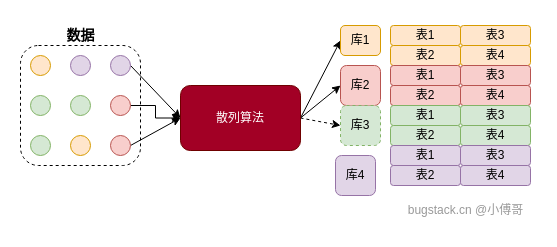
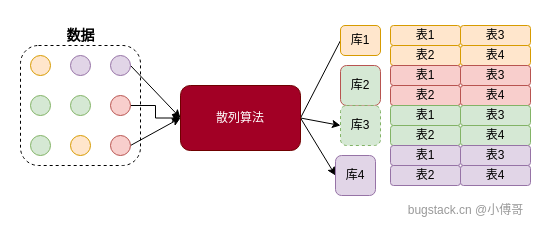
  <mxCell id="0" />
  <mxCell id="1" parent="0" />
  <mxCell id="2" value="" style="ellipse;whiteSpace=wrap;html=1;aspect=fixed;fillColor=#ffe6cc;strokeColor=#d79b00;" vertex="1" parent="1"><mxGeometry x="30" y="55" width="20" height="20" as="geometry" /></mxCell>
  <mxCell id="3" value="" style="ellipse;whiteSpace=wrap;html=1;aspect=fixed;fillColor=#e1d5e7;strokeColor=#9673a6;" vertex="1" parent="1"><mxGeometry x="70" y="55" width="20" height="20" as="geometry" /></mxCell>
  <mxCell id="4" style="rounded=0;orthogonalLoop=1;jettySize=auto;html=1;exitX=1;exitY=0.5;exitDx=0;exitDy=0;entryX=0;entryY=0.5;entryDx=0;entryDy=0;" edge="1" parent="1" source="5" target="18"><mxGeometry relative="1" as="geometry" /></mxCell>
  <mxCell id="5" value="" style="ellipse;whiteSpace=wrap;html=1;aspect=fixed;fillColor=#e1d5e7;strokeColor=#9673a6;" vertex="1" parent="1"><mxGeometry x="110" y="55" width="20" height="20" as="geometry" /></mxCell>
  <mxCell id="6" value="" style="ellipse;whiteSpace=wrap;html=1;aspect=fixed;fillColor=#d5e8d4;strokeColor=#82b366;" vertex="1" parent="1"><mxGeometry x="30" y="95" width="20" height="20" as="geometry" /></mxCell>
  <mxCell id="7" value="" style="ellipse;whiteSpace=wrap;html=1;aspect=fixed;fillColor=#d5e8d4;strokeColor=#82b366;" vertex="1" parent="1"><mxGeometry x="70" y="95" width="20" height="20" as="geometry" /></mxCell>
  <mxCell id="8" style="edgeStyle=orthogonalEdgeStyle;rounded=0;orthogonalLoop=1;jettySize=auto;html=1;exitX=1;exitY=0.5;exitDx=0;exitDy=0;entryX=0;entryY=0.5;entryDx=0;entryDy=0;" edge="1" parent="1" source="9" target="18"><mxGeometry relative="1" as="geometry" /></mxCell>
  <mxCell id="9" value="" style="ellipse;whiteSpace=wrap;html=1;aspect=fixed;fillColor=#f8cecc;strokeColor=#b85450;" vertex="1" parent="1"><mxGeometry x="110" y="95" width="20" height="20" as="geometry" /></mxCell>
  <mxCell id="10" value="" style="ellipse;whiteSpace=wrap;html=1;aspect=fixed;fillColor=#d5e8d4;strokeColor=#82b366;" vertex="1" parent="1"><mxGeometry x="30" y="135" width="20" height="20" as="geometry" /></mxCell>
  <mxCell id="11" value="" style="ellipse;whiteSpace=wrap;html=1;aspect=fixed;fillColor=#ffe6cc;strokeColor=#d79b00;" vertex="1" parent="1"><mxGeometry x="70" y="135" width="20" height="20" as="geometry" /></mxCell>
  <mxCell id="12" style="edgeStyle=none;rounded=0;orthogonalLoop=1;jettySize=auto;html=1;exitX=1;exitY=0.5;exitDx=0;exitDy=0;entryX=0;entryY=0.5;entryDx=0;entryDy=0;" edge="1" parent="1" source="13" target="18"><mxGeometry relative="1" as="geometry" /></mxCell>
  <mxCell id="13" value="" style="ellipse;whiteSpace=wrap;html=1;aspect=fixed;fillColor=#f8cecc;strokeColor=#b85450;" vertex="1" parent="1"><mxGeometry x="110" y="135" width="20" height="20" as="geometry" /></mxCell>
- <mxCell id="14" style="edgeStyle=none;rounded=0;orthogonalLoop=1;jettySize=auto;html=1;exitX=1;exitY=0.5;exitDx=0;exitDy=0;entryX=0;entryY=0.5;entryDx=0;entryDy=0;" edge="1" parent="1" source="18" target="20"><mxGeometry relative="1" as="geometry" /></mxCell>
- <mxCell id="15" style="edgeStyle=none;rounded=0;orthogonalLoop=1;jettySize=auto;html=1;exitX=1;exitY=0.5;exitDx=0;exitDy=0;entryX=0;entryY=0.5;entryDx=0;entryDy=0;dashed=1;" edge="1" parent="1" source="18" target="21"><mxGeometry relative="1" as="geometry" /></mxCell>
- <mxCell id="17" style="edgeStyle=none;rounded=0;orthogonalLoop=1;jettySize=auto;html=1;exitX=1;exitY=0.5;exitDx=0;exitDy=0;entryX=0;entryY=0.5;entryDx=0;entryDy=0;" edge="1" parent="1" source="18" target="19"><mxGeometry relative="1" as="geometry" /></mxCell>
+ <mxCell id="15" style="edgeStyle=none;rounded=0;orthogonalLoop=1;jettySize=auto;html=1;exitX=1;exitY=0.5;exitDx=0;exitDy=0;entryX=0;entryY=0.5;entryDx=0;entryDy=0;" edge="1" parent="1" source="18" target="21"><mxGeometry relative="1" as="geometry" /></mxCell>
+ <mxCell id="16" style="edgeStyle=none;rounded=0;orthogonalLoop=1;jettySize=auto;html=1;exitX=1;exitY=0.5;exitDx=0;exitDy=0;entryX=0;entryY=0.5;entryDx=0;entryDy=0;" edge="1" parent="1" source="18" target="22"><mxGeometry relative="1" as="geometry" /></mxCell>
+ <mxCell id="17" style="edgeStyle=none;rounded=0;orthogonalLoop=1;jettySize=auto;html=1;exitX=1;exitY=0.5;exitDx=0;exitDy=0;entryX=0;entryY=0.5;entryDx=0;entryDy=0;endArrow=none;" edge="1" parent="1" source="18" target="19"><mxGeometry relative="1" as="geometry" /></mxCell>
  <mxCell id="18" value="散列算法" style="rounded=1;whiteSpace=wrap;html=1;fillColor=#a20025;fontColor=#ffffff;strokeColor=#6F0000;" vertex="1" parent="1"><mxGeometry x="180" y="85" width="120" height="65" as="geometry" /></mxCell>
  <mxCell id="19" value="库1" style="rounded=1;whiteSpace=wrap;html=1;fillColor=#ffe6cc;strokeColor=#d79b00;" vertex="1" parent="1"><mxGeometry x="340" y="25" width="40" height="30" as="geometry" /></mxCell>
- <mxCell id="20" value="库2" style="rounded=1;whiteSpace=wrap;html=1;fillColor=#f8cecc;strokeColor=#b85450;" vertex="1" parent="1"><mxGeometry x="340" y="65" width="40" height="40" as="geometry" /></mxCell>
+ <mxCell id="20" value="库2" style="rounded=1;whiteSpace=wrap;html=1;fillColor=#d5e8d4;strokeColor=#b85450;" vertex="1" parent="1"><mxGeometry x="340" y="65" width="40" height="40" as="geometry" /></mxCell>
  <mxCell id="21" value="库3" style="rounded=1;whiteSpace=wrap;html=1;fillColor=#d5e8d4;strokeColor=#82b366;dashed=1;" vertex="1" parent="1"><mxGeometry x="340" y="105" width="40" height="40" as="geometry" /></mxCell>
  <mxCell id="22" value="库4" style="rounded=1;whiteSpace=wrap;html=1;fillColor=#e1d5e7;strokeColor=#9673a6;" vertex="1" parent="1"><mxGeometry x="335" y="155" width="40" height="40" as="geometry" /></mxCell>
  <mxCell id="23" value="表1" style="rounded=1;whiteSpace=wrap;html=1;fillColor=#ffe6cc;strokeColor=#d79b00;" vertex="1" parent="1"><mxGeometry x="390" y="25" width="70" height="20" as="geometry" /></mxCell>
  <mxCell id="24" value="表2" style="rounded=1;whiteSpace=wrap;html=1;fillColor=#ffe6cc;strokeColor=#d79b00;" vertex="1" parent="1"><mxGeometry x="390" y="45" width="70" height="20" as="geometry" /></mxCell>
  <mxCell id="25" value="表3" style="rounded=1;whiteSpace=wrap;html=1;fillColor=#ffe6cc;strokeColor=#d79b00;" vertex="1" parent="1"><mxGeometry x="460" y="25" width="70" height="20" as="geometry" /></mxCell>
  <mxCell id="26" value="表4" style="rounded=1;whiteSpace=wrap;html=1;fillColor=#ffe6cc;strokeColor=#d79b00;" vertex="1" parent="1"><mxGeometry x="460" y="45" width="70" height="20" as="geometry" /></mxCell>
  <mxCell id="27" value="表1" style="rounded=1;whiteSpace=wrap;html=1;fillColor=#f8cecc;strokeColor=#b85450;" vertex="1" parent="1"><mxGeometry x="390" y="65" width="70" height="20" as="geometry" /></mxCell>
  <mxCell id="28" value="表2" style="rounded=1;whiteSpace=wrap;html=1;fillColor=#f8cecc;strokeColor=#b85450;" vertex="1" parent="1"><mxGeometry x="390" y="85" width="70" height="20" as="geometry" /></mxCell>
  <mxCell id="29" value="表3" style="rounded=1;whiteSpace=wrap;html=1;fillColor=#f8cecc;strokeColor=#b85450;" vertex="1" parent="1"><mxGeometry x="460" y="65" width="70" height="20" as="geometry" /></mxCell>
  <mxCell id="30" value="表4" style="rounded=1;whiteSpace=wrap;html=1;fillColor=#f8cecc;strokeColor=#b85450;" vertex="1" parent="1"><mxGeometry x="460" y="85" width="70" height="20" as="geometry" /></mxCell>
  <mxCell id="31" value="表1" style="rounded=1;whiteSpace=wrap;html=1;fillColor=#d5e8d4;strokeColor=#82b366;" vertex="1" parent="1"><mxGeometry x="390" y="105" width="70" height="20" as="geometry" /></mxCell>
  <mxCell id="32" value="表2" style="rounded=1;whiteSpace=wrap;html=1;fillColor=#d5e8d4;strokeColor=#82b366;" vertex="1" parent="1"><mxGeometry x="390" y="125" width="70" height="20" as="geometry" /></mxCell>
  <mxCell id="33" value="表3" style="rounded=1;whiteSpace=wrap;html=1;fillColor=#d5e8d4;strokeColor=#82b366;" vertex="1" parent="1"><mxGeometry x="460" y="105" width="70" height="20" as="geometry" /></mxCell>
  <mxCell id="34" value="表4" style="rounded=1;whiteSpace=wrap;html=1;fillColor=#d5e8d4;strokeColor=#82b366;" vertex="1" parent="1"><mxGeometry x="460" y="125" width="70" height="20" as="geometry" /></mxCell>
  <mxCell id="35" value="表1" style="rounded=1;whiteSpace=wrap;html=1;fillColor=#e1d5e7;strokeColor=#9673a6;" vertex="1" parent="1"><mxGeometry x="390" y="145" width="70" height="20" as="geometry" /></mxCell>
  <mxCell id="36" value="表2" style="rounded=1;whiteSpace=wrap;html=1;fillColor=#e1d5e7;strokeColor=#9673a6;" vertex="1" parent="1"><mxGeometry x="390" y="165" width="70" height="20" as="geometry" /></mxCell>
  <mxCell id="37" value="表3" style="rounded=1;whiteSpace=wrap;html=1;fillColor=#e1d5e7;strokeColor=#9673a6;" vertex="1" parent="1"><mxGeometry x="460" y="145" width="70" height="20" as="geometry" /></mxCell>
  <mxCell id="38" value="表4" style="rounded=1;whiteSpace=wrap;html=1;fillColor=#e1d5e7;strokeColor=#9673a6;" vertex="1" parent="1"><mxGeometry x="460" y="165" width="70" height="20" as="geometry" /></mxCell>
  <mxCell id="39" value="&lt;font color=&quot;#999999&quot;&gt;bugstack.cn @小傅哥&lt;/font&gt;" style="text;html=1;align=center;verticalAlign=middle;resizable=0;points=[];autosize=1;strokeColor=none;fillColor=none;" vertex="1" parent="1"><mxGeometry x="395" y="195" width="140" height="30" as="geometry" /></mxCell>
  <mxCell id="40" value="" style="rounded=1;whiteSpace=wrap;html=1;fontColor=#999999;fillColor=none;dashed=1;" vertex="1" parent="1"><mxGeometry x="20" y="45" width="120" height="120" as="geometry" /></mxCell>
  <mxCell id="41" value="&lt;b&gt;&lt;font style=&quot;font-size: 14px;&quot; color=&quot;#000000&quot;&gt;数据&lt;/font&gt;&lt;/b&gt;" style="text;html=1;align=center;verticalAlign=middle;resizable=0;points=[];autosize=1;strokeColor=none;fillColor=none;fontColor=#999999;" vertex="1" parent="1"><mxGeometry x="55" y="20" width="50" height="30" as="geometry" /></mxCell>
